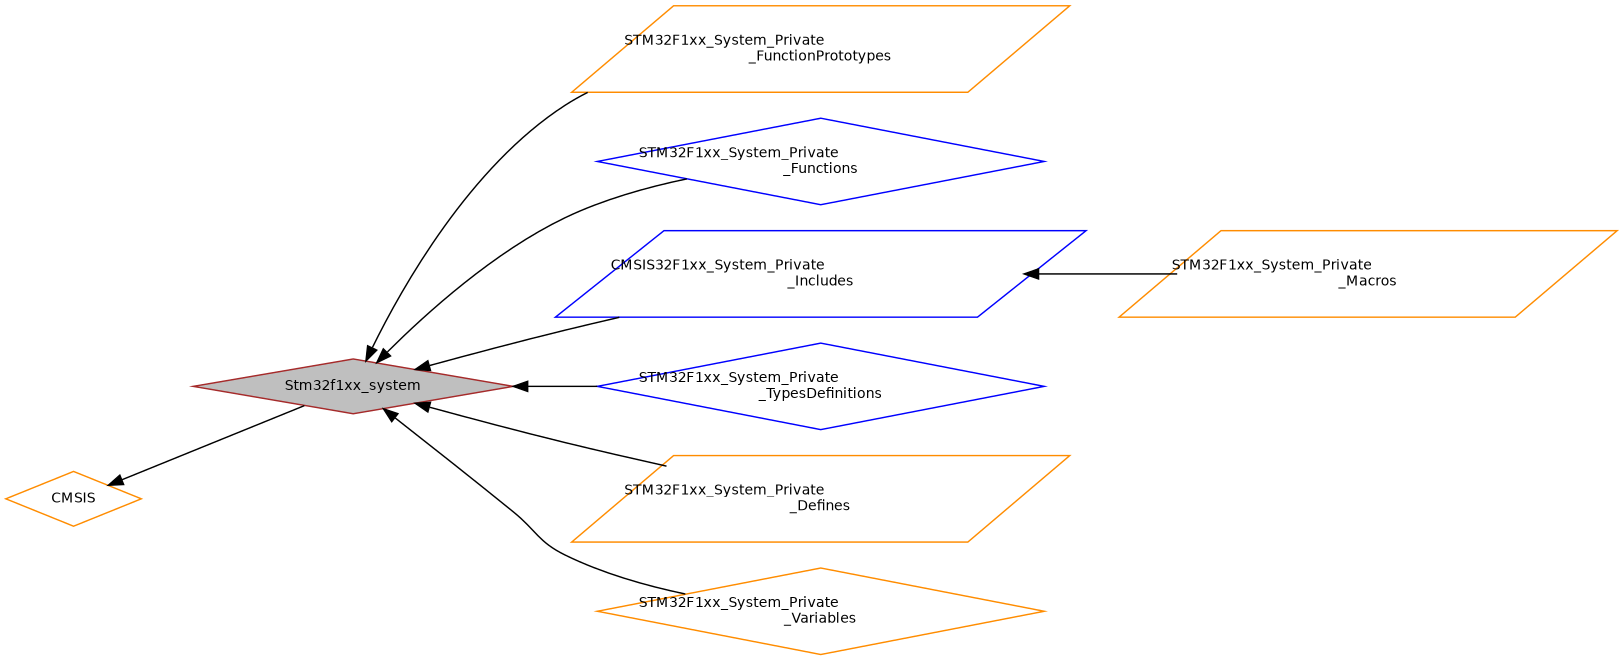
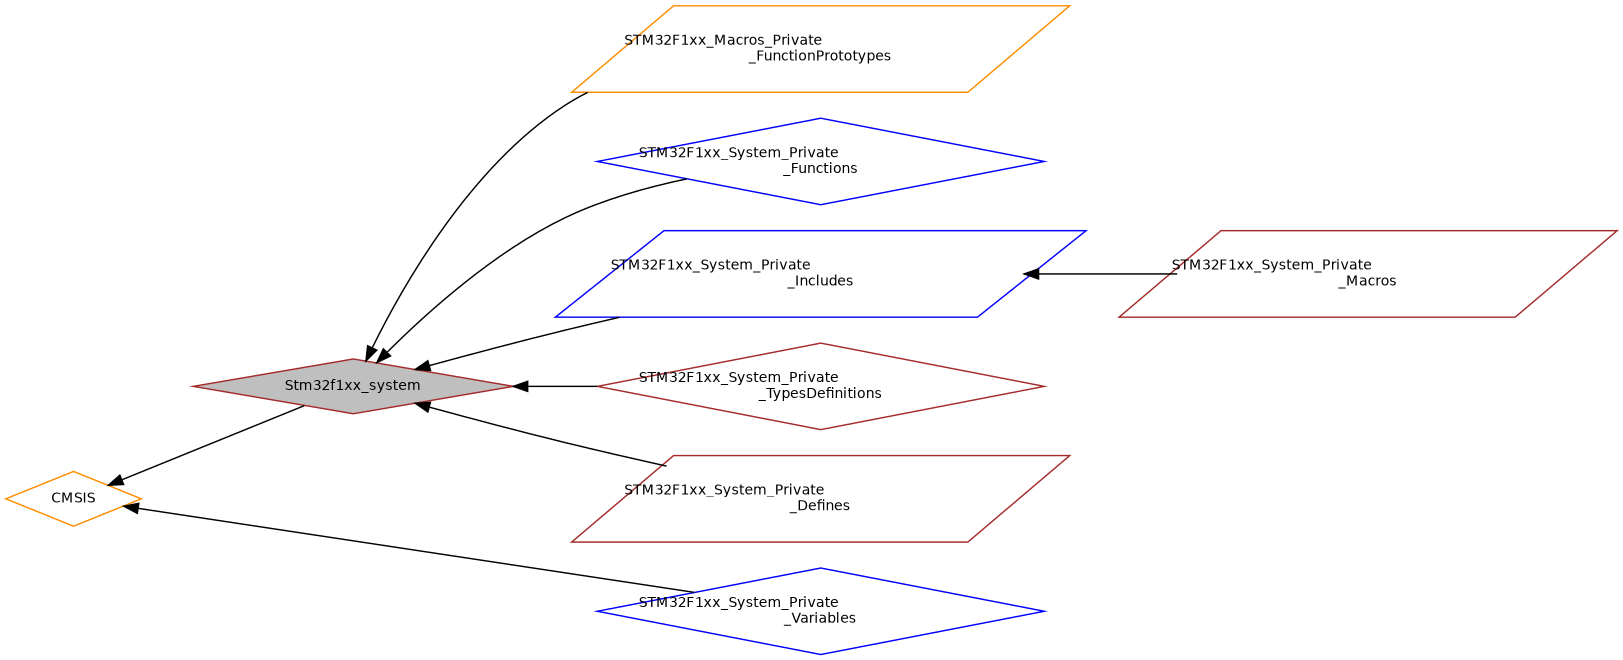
  digraph {
    rankdir=LR
    node [color=darkorange fillcolor=white fontname=Helvetica fontsize=10 shape=diamond style=filled]
    edge [dir=back fontname=Helvetica fontsize=10 labelfontname=Helvetica labelfontsize=10 shape=plaintext style=solid]
-   n1 [height=0.2 label="STM32F1xx_System_Private\l_FunctionPrototypes" shape=parallelogram width=0.4]
+   n1 [height=0.2 label="STM32F1xx_Macros_Private\l_FunctionPrototypes" shape=parallelogram width=0.4]
    n2 [color=brown fillcolor=grey75 fontcolor=black height=0.2 label=Stm32f1xx_system width=0.4]
    n3 [color=blue height=0.2 label="STM32F1xx_System_Private\l_Functions" width=0.4]
-   n4 [color=blue height=0.2 label="CMSIS32F1xx_System_Private\l_Includes" shape=parallelogram width=0.4]
-   n5 [color=blue height=0.2 label="STM32F1xx_System_Private\l_TypesDefinitions" width=0.4]
-   n6 [height=0.2 label="STM32F1xx_System_Private\l_Variables" width=0.4]
-   n7 [height=0.2 label="STM32F1xx_System_Private\l_Defines" shape=parallelogram width=0.4]
-   n8 [height=0.2 label="STM32F1xx_System_Private\l_Macros" shape=parallelogram width=0.4]
+   n4 [color=blue height=0.2 label="STM32F1xx_System_Private\l_Includes" shape=parallelogram width=0.4]
+   n5 [color=brown height=0.2 label="STM32F1xx_System_Private\l_TypesDefinitions" width=0.4]
+   n6 [color=blue height=0.2 label="STM32F1xx_System_Private\l_Variables" width=0.4]
+   n7 [color=brown height=0.2 label="STM32F1xx_System_Private\l_Defines" shape=parallelogram width=0.4]
+   n8 [color=brown height=0.2 label="STM32F1xx_System_Private\l_Macros" shape=parallelogram width=0.4]
    n9 [height=0.2 label=CMSIS width=0.4]
    n2 -> n1
    n2 -> n3
    n2 -> n4
    n2 -> n5
-   n2 -> n6
+   n9 -> n6
    n2 -> n7
    n4 -> n8
    n9 -> n2
  }
